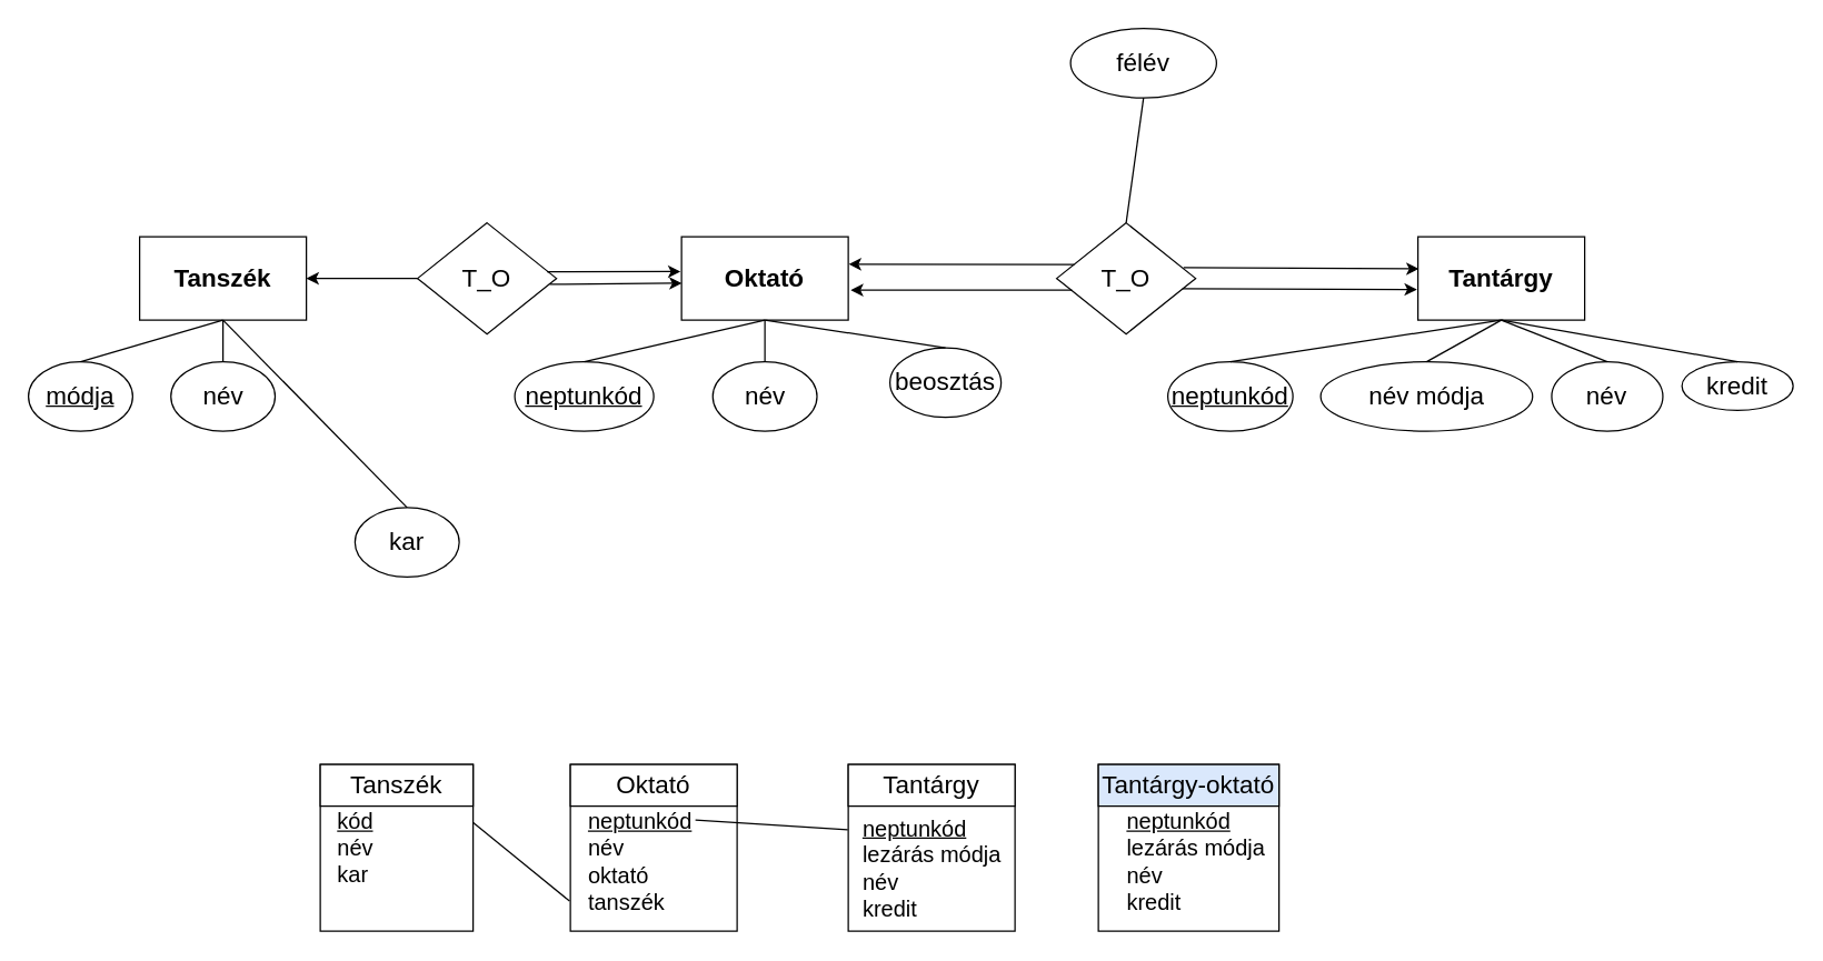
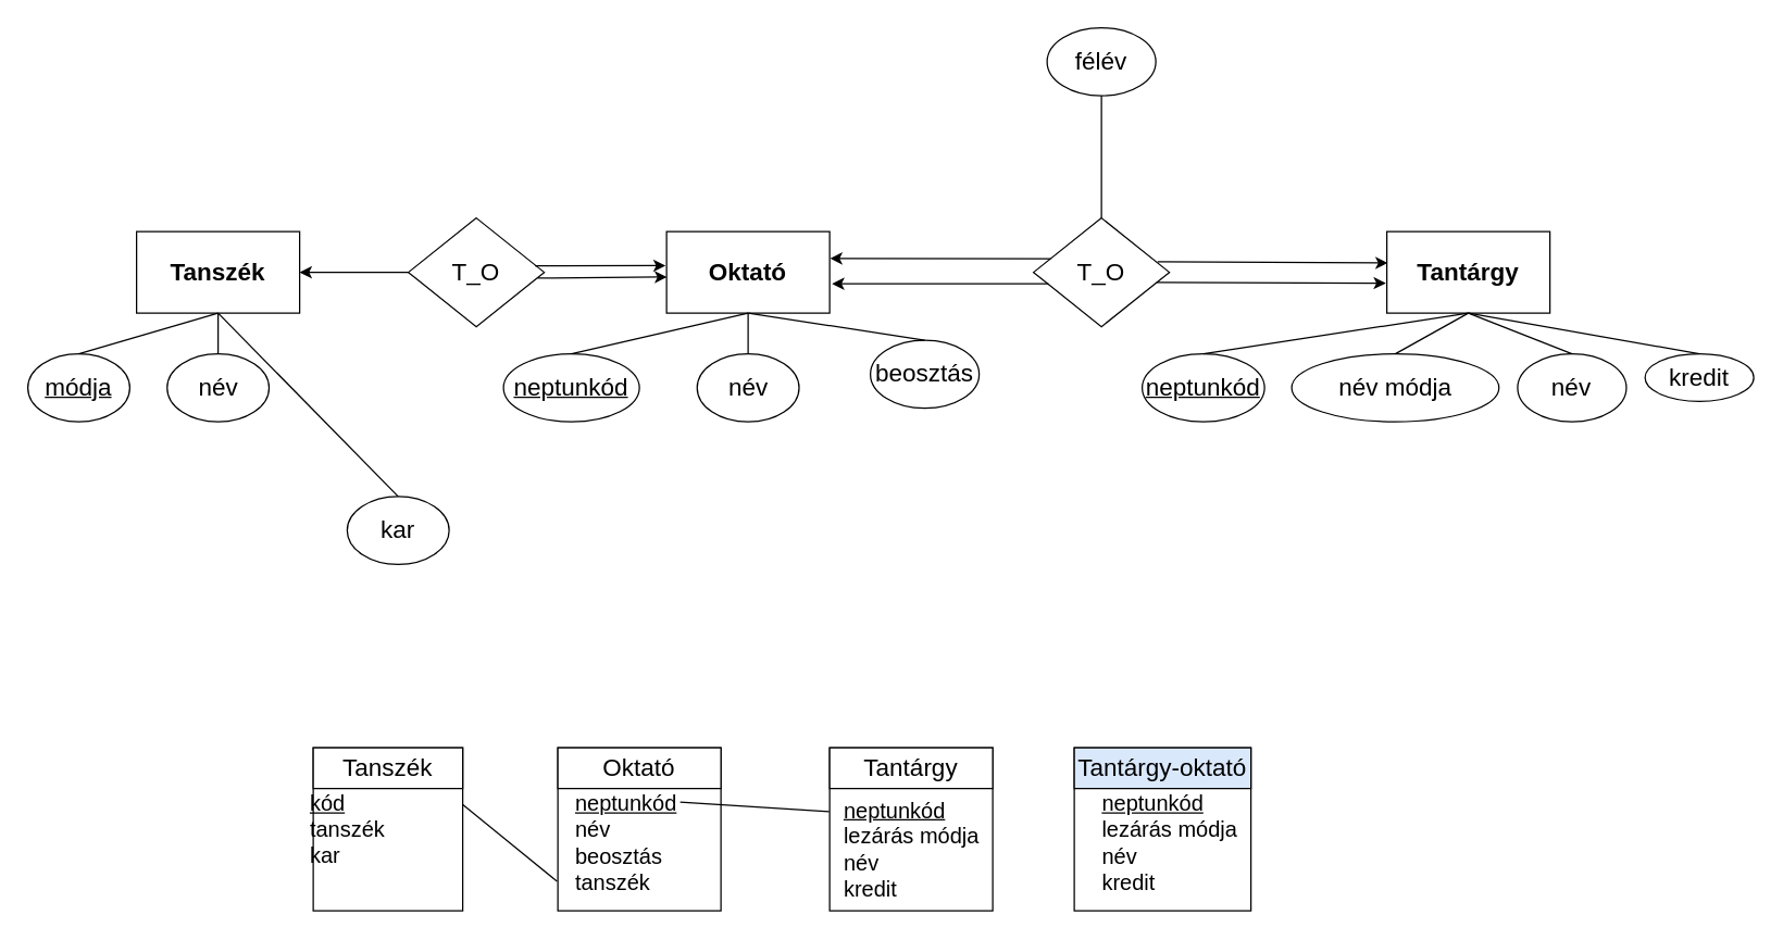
  <mxCell id="0" />
  <mxCell id="1" parent="0" />
  <mxCell id="2" value="&lt;b&gt;&lt;font style=&quot;font-size: 18px;&quot;&gt;Tanszék&lt;/font&gt;&lt;/b&gt;" style="rounded=0;whiteSpace=wrap;html=1;" vertex="1" parent="1"><mxGeometry x="100" y="170" width="120" height="60" as="geometry" /></mxCell>
  <mxCell id="3" value="&lt;u&gt;módja&lt;/u&gt;" style="ellipse;whiteSpace=wrap;html=1;fontSize=18;" vertex="1" parent="1"><mxGeometry x="20" y="260" width="75" height="50" as="geometry" /></mxCell>
  <mxCell id="4" value="név" style="ellipse;whiteSpace=wrap;html=1;fontSize=18;" vertex="1" parent="1"><mxGeometry x="122.5" y="260" width="75" height="50" as="geometry" /></mxCell>
  <mxCell id="5" value="kar" style="ellipse;whiteSpace=wrap;html=1;fontSize=18;" vertex="1" parent="1"><mxGeometry x="255" y="365" width="75" height="50" as="geometry" /></mxCell>
  <mxCell id="6" value="" style="endArrow=none;html=1;rounded=0;fontSize=18;entryX=0.5;entryY=1;entryDx=0;entryDy=0;exitX=0.5;exitY=0;exitDx=0;exitDy=0;" edge="1" parent="1" source="3" target="2"><mxGeometry width="50" height="50" relative="1" as="geometry"><mxPoint x="150" y="350" as="sourcePoint" /><mxPoint x="200" y="300" as="targetPoint" /></mxGeometry></mxCell>
  <mxCell id="7" value="" style="endArrow=none;html=1;rounded=0;fontSize=18;entryX=0.5;entryY=1;entryDx=0;entryDy=0;exitX=0.5;exitY=0;exitDx=0;exitDy=0;" edge="1" parent="1" source="4" target="2"><mxGeometry width="50" height="50" relative="1" as="geometry"><mxPoint x="150" y="350" as="sourcePoint" /><mxPoint x="200" y="300" as="targetPoint" /></mxGeometry></mxCell>
  <mxCell id="8" value="" style="endArrow=none;html=1;rounded=0;fontSize=18;exitX=0.5;exitY=0;exitDx=0;exitDy=0;" edge="1" parent="1" source="5"><mxGeometry width="50" height="50" relative="1" as="geometry"><mxPoint x="150" y="350" as="sourcePoint" /><mxPoint x="160" y="230" as="targetPoint" /></mxGeometry></mxCell>
  <mxCell id="9" value="T_O" style="rhombus;whiteSpace=wrap;html=1;fontSize=18;" vertex="1" parent="1"><mxGeometry x="300" y="160" width="100" height="80" as="geometry" /></mxCell>
  <mxCell id="10" value="&lt;b&gt;&lt;font style=&quot;font-size: 18px;&quot;&gt;Oktató&lt;/font&gt;&lt;/b&gt;" style="rounded=0;whiteSpace=wrap;html=1;" vertex="1" parent="1"><mxGeometry x="490" y="170" width="120" height="60" as="geometry" /></mxCell>
  <mxCell id="11" value="" style="endArrow=classic;html=1;rounded=0;fontSize=18;entryX=1;entryY=0.5;entryDx=0;entryDy=0;exitX=0;exitY=0.5;exitDx=0;exitDy=0;" edge="1" parent="1" source="9" target="2"><mxGeometry width="50" height="50" relative="1" as="geometry"><mxPoint x="370" y="340" as="sourcePoint" /><mxPoint x="420" y="290" as="targetPoint" /></mxGeometry></mxCell>
  <mxCell id="12" value="" style="endArrow=classic;html=1;rounded=0;fontSize=18;exitX=0.952;exitY=0.553;exitDx=0;exitDy=0;entryX=0.002;entryY=0.557;entryDx=0;entryDy=0;exitPerimeter=0;entryPerimeter=0;" edge="1" parent="1" source="9" target="10"><mxGeometry width="50" height="50" relative="1" as="geometry"><mxPoint x="390" y="210" as="sourcePoint" /><mxPoint x="420" y="290" as="targetPoint" /></mxGeometry></mxCell>
  <mxCell id="13" value="" style="endArrow=classic;html=1;rounded=0;fontSize=18;entryX=-0.006;entryY=0.417;entryDx=0;entryDy=0;entryPerimeter=0;exitX=0.932;exitY=0.441;exitDx=0;exitDy=0;exitPerimeter=0;" edge="1" parent="1" source="9" target="10"><mxGeometry width="50" height="50" relative="1" as="geometry"><mxPoint x="380" y="190" as="sourcePoint" /><mxPoint x="420" y="290" as="targetPoint" /></mxGeometry></mxCell>
  <mxCell id="14" value="&lt;u&gt;neptunkód&lt;/u&gt;" style="ellipse;whiteSpace=wrap;html=1;fontSize=18;" vertex="1" parent="1"><mxGeometry x="370" y="260" width="100" height="50" as="geometry" /></mxCell>
  <mxCell id="15" value="név" style="ellipse;whiteSpace=wrap;html=1;fontSize=18;" vertex="1" parent="1"><mxGeometry x="512.5" y="260" width="75" height="50" as="geometry" /></mxCell>
  <mxCell id="16" value="beosztás" style="ellipse;whiteSpace=wrap;html=1;fontSize=18;" vertex="1" parent="1"><mxGeometry x="640" y="250" width="80" height="50" as="geometry" /></mxCell>
  <mxCell id="17" value="" style="endArrow=none;html=1;rounded=0;fontSize=18;entryX=0.5;entryY=1;entryDx=0;entryDy=0;exitX=0.5;exitY=0;exitDx=0;exitDy=0;" edge="1" parent="1" source="14" target="10"><mxGeometry relative="1" as="geometry"><mxPoint x="490" y="370" as="sourcePoint" /><mxPoint x="650" y="370" as="targetPoint" /></mxGeometry></mxCell>
  <mxCell id="18" value="" style="endArrow=none;html=1;rounded=0;fontSize=18;entryX=0.5;entryY=1;entryDx=0;entryDy=0;exitX=0.5;exitY=0;exitDx=0;exitDy=0;" edge="1" parent="1" source="15" target="10"><mxGeometry relative="1" as="geometry"><mxPoint x="410" y="270" as="sourcePoint" /><mxPoint x="560" y="240" as="targetPoint" /></mxGeometry></mxCell>
  <mxCell id="19" value="" style="endArrow=none;html=1;rounded=0;fontSize=18;entryX=0.5;entryY=1;entryDx=0;entryDy=0;exitX=0.5;exitY=0;exitDx=0;exitDy=0;" edge="1" parent="1" source="16" target="10"><mxGeometry relative="1" as="geometry"><mxPoint x="420" y="280" as="sourcePoint" /><mxPoint x="570" y="250" as="targetPoint" /></mxGeometry></mxCell>
  <mxCell id="20" value="&lt;b&gt;&lt;font style=&quot;font-size: 18px;&quot;&gt;Tantárgy&lt;/font&gt;&lt;/b&gt;" style="rounded=0;whiteSpace=wrap;html=1;" vertex="1" parent="1"><mxGeometry x="1020" y="170" width="120" height="60" as="geometry" /></mxCell>
  <mxCell id="21" value="T_O" style="rhombus;whiteSpace=wrap;html=1;fontSize=18;" vertex="1" parent="1"><mxGeometry x="760" y="160" width="100" height="80" as="geometry" /></mxCell>
  <mxCell id="22" value="" style="endArrow=classic;html=1;rounded=0;fontSize=18;entryX=1.003;entryY=0.33;entryDx=0;entryDy=0;entryPerimeter=0;exitX=0.126;exitY=0.375;exitDx=0;exitDy=0;exitPerimeter=0;" edge="1" parent="1" source="21" target="10"><mxGeometry width="50" height="50" relative="1" as="geometry"><mxPoint x="770" y="190" as="sourcePoint" /><mxPoint x="930" y="340" as="targetPoint" /></mxGeometry></mxCell>
  <mxCell id="23" value="" style="endArrow=classic;html=1;rounded=0;fontSize=18;entryX=0.005;entryY=0.385;entryDx=0;entryDy=0;exitX=0.913;exitY=0.402;exitDx=0;exitDy=0;exitPerimeter=0;entryPerimeter=0;" edge="1" parent="1" source="21" target="20"><mxGeometry width="50" height="50" relative="1" as="geometry"><mxPoint x="880" y="390" as="sourcePoint" /><mxPoint x="930" y="340" as="targetPoint" /></mxGeometry></mxCell>
  <mxCell id="24" value="" style="endArrow=classic;html=1;rounded=0;fontSize=18;entryX=-0.006;entryY=0.633;entryDx=0;entryDy=0;exitX=0.905;exitY=0.592;exitDx=0;exitDy=0;exitPerimeter=0;entryPerimeter=0;" edge="1" parent="1" source="21" target="20"><mxGeometry width="50" height="50" relative="1" as="geometry"><mxPoint x="860.7" y="210" as="sourcePoint" /><mxPoint x="990" y="210.94" as="targetPoint" /></mxGeometry></mxCell>
  <mxCell id="25" value="&lt;u&gt;neptunkód&lt;/u&gt;" style="ellipse;whiteSpace=wrap;html=1;fontSize=18;" vertex="1" parent="1"><mxGeometry x="840" y="260" width="90" height="50" as="geometry" /></mxCell>
  <mxCell id="26" value="név" style="ellipse;whiteSpace=wrap;html=1;fontSize=18;" vertex="1" parent="1"><mxGeometry x="1116.25" y="260" width="80" height="50" as="geometry" /></mxCell>
  <mxCell id="27" value="kredit" style="ellipse;whiteSpace=wrap;html=1;fontSize=18;" vertex="1" parent="1"><mxGeometry x="1210" y="260" width="80" height="35" as="geometry" /></mxCell>
  <mxCell id="28" value="név módja" style="ellipse;whiteSpace=wrap;html=1;fontSize=18;" vertex="1" parent="1"><mxGeometry x="950" y="260" width="152.5" height="50" as="geometry" /></mxCell>
  <mxCell id="29" value="" style="endArrow=none;html=1;rounded=0;fontSize=18;exitX=0.5;exitY=1;exitDx=0;exitDy=0;entryX=0.5;entryY=0;entryDx=0;entryDy=0;" edge="1" parent="1" source="20" target="25"><mxGeometry relative="1" as="geometry"><mxPoint x="1077.5" y="380" as="sourcePoint" /><mxPoint x="920" y="350" as="targetPoint" /></mxGeometry></mxCell>
  <mxCell id="30" value="" style="endArrow=none;html=1;rounded=0;fontSize=18;exitX=0.5;exitY=1;exitDx=0;exitDy=0;entryX=0.5;entryY=0;entryDx=0;entryDy=0;" edge="1" parent="1" source="20" target="28"><mxGeometry relative="1" as="geometry"><mxPoint x="1090" y="240" as="sourcePoint" /><mxPoint x="900" y="270" as="targetPoint" /></mxGeometry></mxCell>
  <mxCell id="31" value="" style="endArrow=none;html=1;rounded=0;fontSize=18;exitX=0.5;exitY=1;exitDx=0;exitDy=0;entryX=0.5;entryY=0;entryDx=0;entryDy=0;" edge="1" parent="1" source="20" target="26"><mxGeometry relative="1" as="geometry"><mxPoint x="1100" y="250" as="sourcePoint" /><mxPoint x="910" y="280" as="targetPoint" /></mxGeometry></mxCell>
  <mxCell id="32" value="" style="endArrow=none;html=1;rounded=0;fontSize=18;entryX=0.5;entryY=0;entryDx=0;entryDy=0;" edge="1" parent="1" target="27"><mxGeometry relative="1" as="geometry"><mxPoint x="1080" y="230" as="sourcePoint" /><mxPoint x="920" y="290" as="targetPoint" /></mxGeometry></mxCell>
- <mxCell id="33" value="félév" style="ellipse;whiteSpace=wrap;html=1;fontSize=18;" vertex="1" parent="1"><mxGeometry x="770" y="20" width="105" height="50" as="geometry" /></mxCell>
+ <mxCell id="33" value="félév" style="ellipse;whiteSpace=wrap;html=1;fontSize=18;" vertex="1" parent="1"><mxGeometry x="770" y="20" width="80" height="50" as="geometry" /></mxCell>
  <mxCell id="34" value="" style="endArrow=none;html=1;rounded=0;fontSize=18;entryX=0.5;entryY=1;entryDx=0;entryDy=0;exitX=0.5;exitY=0;exitDx=0;exitDy=0;" edge="1" parent="1" source="21" target="33"><mxGeometry width="50" height="50" relative="1" as="geometry"><mxPoint x="820" y="170" as="sourcePoint" /><mxPoint x="820" y="80" as="targetPoint" /></mxGeometry></mxCell>
  <mxCell id="35" value="" style="whiteSpace=wrap;html=1;fontSize=18;" vertex="1" parent="1"><mxGeometry x="410" y="550" width="120" height="120" as="geometry" /></mxCell>
  <mxCell id="36" value="Oktató" style="rounded=0;whiteSpace=wrap;html=1;fontSize=18;" vertex="1" parent="1"><mxGeometry x="410" y="550" width="120" height="30" as="geometry" /></mxCell>
- <mxCell id="37" value="&lt;div style=&quot;text-align: left; font-size: 16px;&quot;&gt;&lt;span style=&quot;background-color: initial;&quot;&gt;&lt;font style=&quot;font-size: 16px;&quot;&gt;&lt;u&gt;neptunkód&lt;/u&gt;&lt;/font&gt;&lt;/span&gt;&lt;/div&gt;&lt;font style=&quot;font-size: 16px;&quot;&gt;&lt;div style=&quot;text-align: left;&quot;&gt;&lt;span style=&quot;background-color: initial;&quot;&gt;név&lt;/span&gt;&lt;/div&gt;&lt;div style=&quot;text-align: left;&quot;&gt;&lt;span style=&quot;background-color: initial;&quot;&gt;oktató&lt;/span&gt;&lt;/div&gt;&lt;div style=&quot;text-align: left;&quot;&gt;&lt;span style=&quot;background-color: initial;&quot;&gt;tanszék&lt;/span&gt;&lt;/div&gt;&lt;/font&gt;" style="text;html=1;align=center;verticalAlign=middle;resizable=0;points=[];autosize=1;strokeColor=none;fillColor=none;fontSize=15;" vertex="1" parent="1"><mxGeometry x="410" y="575" width="100" height="90" as="geometry" /></mxCell>
+ <mxCell id="37" value="&lt;div style=&quot;text-align: left; font-size: 16px;&quot;&gt;&lt;span style=&quot;background-color: initial;&quot;&gt;&lt;font style=&quot;font-size: 16px;&quot;&gt;&lt;u&gt;neptunkód&lt;/u&gt;&lt;/font&gt;&lt;/span&gt;&lt;/div&gt;&lt;font style=&quot;font-size: 16px;&quot;&gt;&lt;div style=&quot;text-align: left;&quot;&gt;&lt;span style=&quot;background-color: initial;&quot;&gt;név&lt;/span&gt;&lt;/div&gt;&lt;div style=&quot;text-align: left;&quot;&gt;&lt;span style=&quot;background-color: initial;&quot;&gt;beosztás&lt;/span&gt;&lt;/div&gt;&lt;div style=&quot;text-align: left;&quot;&gt;&lt;span style=&quot;background-color: initial;&quot;&gt;tanszék&lt;/span&gt;&lt;/div&gt;&lt;/font&gt;" style="text;html=1;align=center;verticalAlign=middle;resizable=0;points=[];autosize=1;strokeColor=none;fillColor=none;fontSize=15;" vertex="1" parent="1"><mxGeometry x="410" y="575" width="100" height="90" as="geometry" /></mxCell>
  <mxCell id="38" value="" style="whiteSpace=wrap;html=1;fontSize=18;" vertex="1" parent="1"><mxGeometry x="230" y="550" width="110" height="120" as="geometry" /></mxCell>
  <mxCell id="39" value="Tanszék" style="rounded=0;whiteSpace=wrap;html=1;fontSize=18;" vertex="1" parent="1"><mxGeometry x="230" y="550" width="110" height="30" as="geometry" /></mxCell>
- <mxCell id="40" value="&lt;div style=&quot;text-align: left; font-size: 16px;&quot;&gt;&lt;u&gt;kód&lt;/u&gt;&lt;br&gt;név&lt;br&gt;kar&lt;/div&gt;" style="text;html=1;align=center;verticalAlign=middle;resizable=0;points=[];autosize=1;strokeColor=none;fillColor=none;fontSize=15;" vertex="1" parent="1"><mxGeometry x="230" y="575" width="50" height="70" as="geometry" /></mxCell>
+ <mxCell id="40" value="&lt;div style=&quot;text-align: left; font-size: 16px;&quot;&gt;&lt;u&gt;kód&lt;/u&gt;&lt;br&gt;tanszék&lt;br&gt;kar&lt;/div&gt;" style="text;html=1;align=center;verticalAlign=middle;resizable=0;points=[];autosize=1;strokeColor=none;fillColor=none;fontSize=15;" vertex="1" parent="1"><mxGeometry x="230" y="575" width="50" height="70" as="geometry" /></mxCell>
  <mxCell id="41" value="" style="endArrow=classic;html=1;rounded=0;fontSize=18;entryX=1.015;entryY=0.64;entryDx=0;entryDy=0;exitX=0.11;exitY=0.604;exitDx=0;exitDy=0;exitPerimeter=0;entryPerimeter=0;" edge="1" parent="1" source="21" target="10"><mxGeometry width="50" height="50" relative="1" as="geometry"><mxPoint x="620" y="239.31" as="sourcePoint" /><mxPoint x="788.78" y="239.93" as="targetPoint" /></mxGeometry></mxCell>
  <mxCell id="42" value="" style="whiteSpace=wrap;html=1;fontSize=18;" vertex="1" parent="1"><mxGeometry x="610" y="550" width="120" height="120" as="geometry" /></mxCell>
  <mxCell id="43" value="Tantárgy" style="rounded=0;whiteSpace=wrap;html=1;fontSize=18;" vertex="1" parent="1"><mxGeometry x="610" y="550" width="120" height="30" as="geometry" /></mxCell>
  <mxCell id="44" value="&lt;div style=&quot;text-align: left; font-size: 16px;&quot;&gt;&lt;u&gt;neptunkód&lt;/u&gt;&lt;br&gt;lezárás módja&lt;br&gt;név&lt;br&gt;kredit&lt;/div&gt;" style="text;html=1;align=center;verticalAlign=middle;resizable=0;points=[];autosize=1;strokeColor=none;fillColor=none;fontSize=15;" vertex="1" parent="1"><mxGeometry x="610" y="580" width="120" height="90" as="geometry" /></mxCell>
  <mxCell id="45" value="" style="endArrow=none;html=1;rounded=0;fontSize=18;exitX=-0.006;exitY=0.815;exitDx=0;exitDy=0;entryX=1.001;entryY=0.349;entryDx=0;entryDy=0;exitPerimeter=0;entryPerimeter=0;" edge="1" parent="1" source="37" target="38"><mxGeometry width="50" height="50" relative="1" as="geometry"><mxPoint x="432.5" y="520" as="sourcePoint" /><mxPoint x="335" y="490" as="targetPoint" /></mxGeometry></mxCell>
  <mxCell id="46" value="" style="endArrow=none;html=1;rounded=0;fontSize=18;exitX=-0.003;exitY=0.189;exitDx=0;exitDy=0;exitPerimeter=0;" edge="1" parent="1" source="44"><mxGeometry width="50" height="50" relative="1" as="geometry"><mxPoint x="540" y="590.37" as="sourcePoint" /><mxPoint x="500" y="590" as="targetPoint" /></mxGeometry></mxCell>
  <mxCell id="47" value="" style="whiteSpace=wrap;html=1;fontSize=18;" vertex="1" parent="1"><mxGeometry x="790" y="550" width="130" height="120" as="geometry" /></mxCell>
  <mxCell id="48" value="Tantárgy-oktató" style="rounded=0;whiteSpace=wrap;html=1;fontSize=18;fillColor=#dae8fc;" vertex="1" parent="1"><mxGeometry x="790" y="550" width="130" height="30" as="geometry" /></mxCell>
  <mxCell id="49" value="&lt;div style=&quot;text-align: left; font-size: 16px;&quot;&gt;&lt;u&gt;neptunkód&lt;/u&gt;&lt;br&gt;lezárás módja&lt;br&gt;név&lt;br&gt;kredit&lt;/div&gt;" style="text;html=1;align=center;verticalAlign=middle;resizable=0;points=[];autosize=1;strokeColor=none;fillColor=none;fontSize=15;" vertex="1" parent="1"><mxGeometry x="800" y="575" width="120" height="90" as="geometry" /></mxCell>
